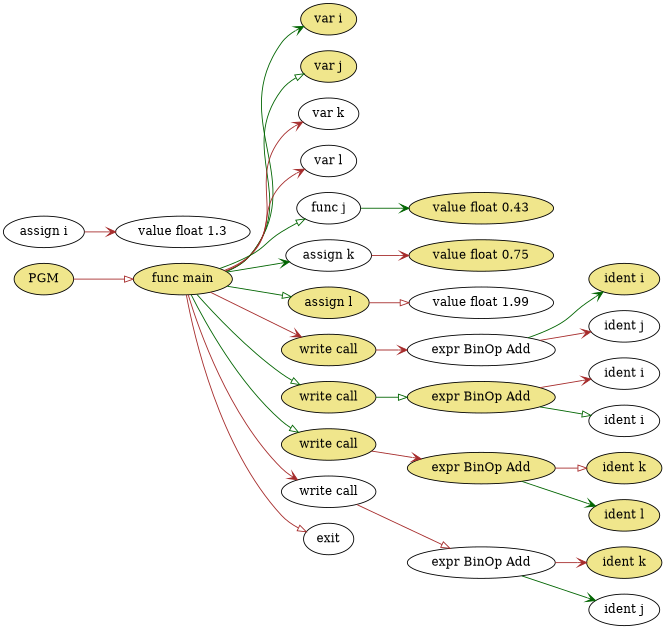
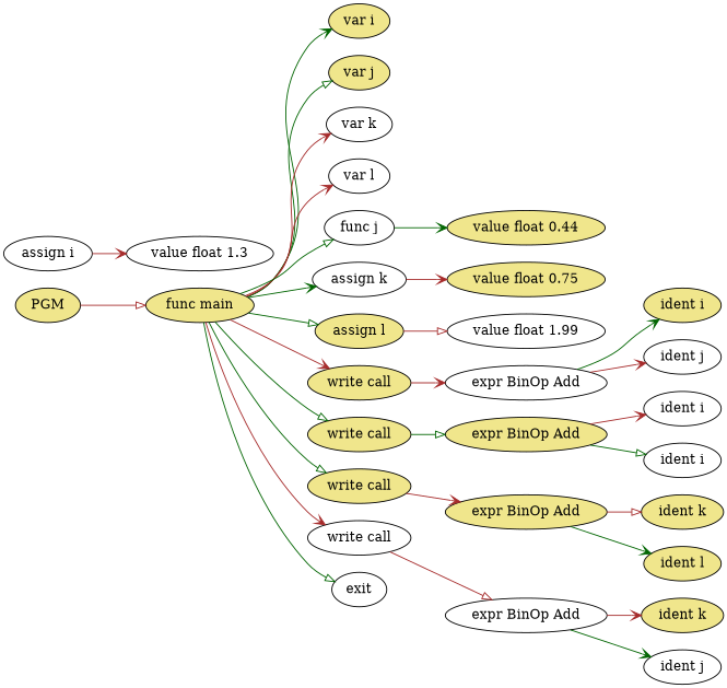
  digraph {
    rankdir=LR
    node [fillcolor=khaki shape=ellipse style=filled]
    edge [arrowhead=vee color=brown]
    n1 [label=PGM]
    n2 [label="func main"]
    n3 [label="var i"]
    n4 [label="var j"]
    n5 [fillcolor=white label="var k"]
    n6 [fillcolor=white label="var l"]
    n7 [fillcolor=white label="func j"]
    n8 [fillcolor=white label="assign k"]
    n9 [label="assign l"]
    n10 [label="write call"]
    n11 [label="write call"]
    n12 [label="write call"]
    n13 [fillcolor=white label="write call"]
    n14 [fillcolor=white label=exit]
    n15 [fillcolor=white label="assign i"]
    n16 [fillcolor=white label="value float 1.3"]
-   n17 [label="value float 0.43"]
+   n17 [label="value float 0.44"]
    n18 [label="value float 0.75"]
    n19 [fillcolor=white label="value float 1.99"]
    n20 [fillcolor=white label="expr BinOp Add"]
    n21 [label="expr BinOp Add"]
    n22 [label="expr BinOp Add"]
    n23 [fillcolor=white label="expr BinOp Add"]
    n24 [label="ident i"]
    n25 [fillcolor=white label="ident j"]
    n26 [fillcolor=white label="ident i"]
    n27 [fillcolor=white label="ident i"]
    n28 [label="ident k"]
    n29 [label="ident l"]
    n30 [label="ident k"]
    n31 [fillcolor=white label="ident j"]
    n1 -> n2 [arrowhead=onormal]
    n2 -> n3 [color=darkgreen]
    n2 -> n4 [arrowhead=onormal color=darkgreen]
    n2 -> n5
    n2 -> n6
    n2 -> n7 [arrowhead=onormal color=darkgreen]
    n2 -> n8 [color=darkgreen]
    n2 -> n9 [arrowhead=onormal color=darkgreen]
    n2 -> n10
    n2 -> n11 [arrowhead=onormal color=darkgreen]
    n2 -> n12 [arrowhead=onormal color=darkgreen]
    n2 -> n13
-   n2 -> n14 [arrowhead=onormal]
+   n2 -> n14 [arrowhead=onormal color=darkgreen]
    n7 -> n17 [color=darkgreen]
    n8 -> n18
    n9 -> n19 [arrowhead=onormal]
    n10 -> n20
    n11 -> n21 [arrowhead=onormal color=darkgreen]
    n12 -> n22
    n13 -> n23 [arrowhead=onormal]
    n15 -> n16
    n20 -> n24 [color=darkgreen]
    n20 -> n25
    n21 -> n26
    n21 -> n27 [arrowhead=onormal color=darkgreen]
    n22 -> n28 [arrowhead=onormal]
    n22 -> n29 [color=darkgreen]
    n23 -> n30
    n23 -> n31 [color=darkgreen]
  }
